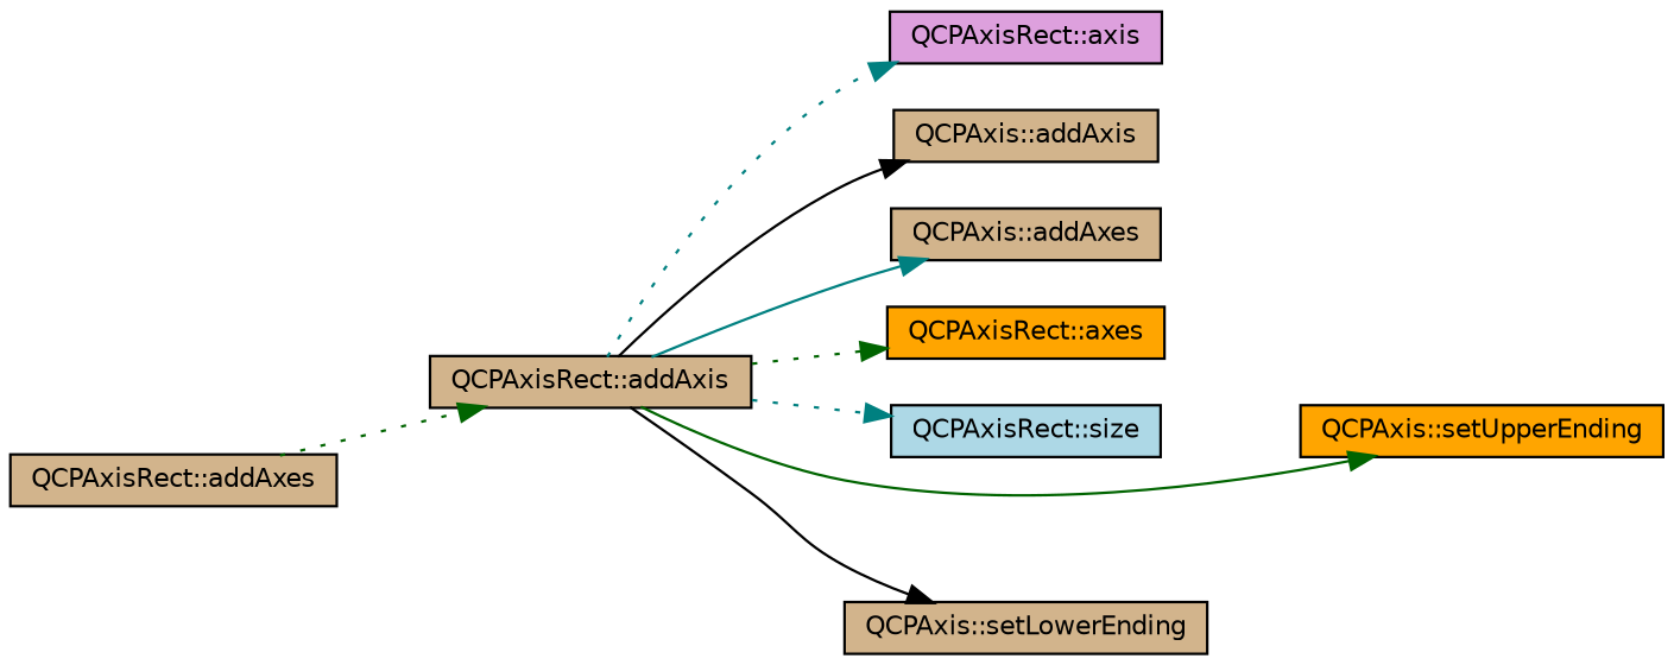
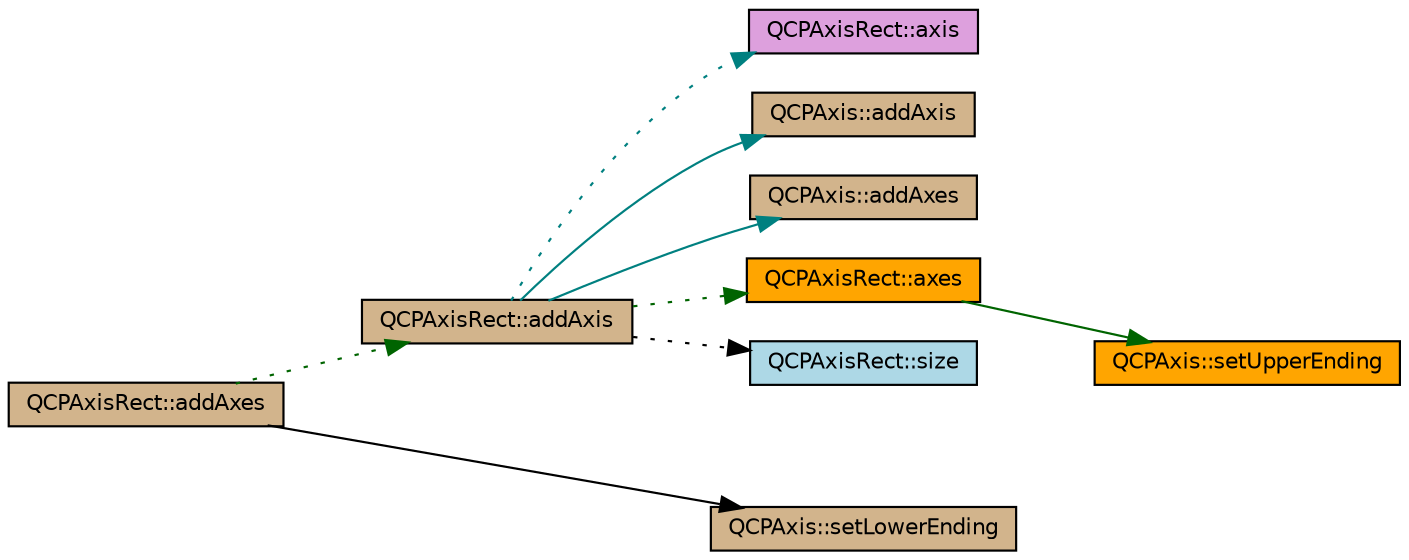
  digraph {
    rankdir=LR
    node [color=black fillcolor=tan fontname=Helvetica fontsize=10 shape=record style=filled]
    edge [color=darkgreen fontname=Helvetica fontsize=10 labelfontname=Helvetica labelfontsize=10 style=dotted]
    n1 [fontcolor=black height=0.2 label="QCPAxisRect::addAxes" width=0.4]
    n2 [height=0.2 label="QCPAxisRect::addAxis" width=0.4]
    n3 [fillcolor=plum height=0.2 label="QCPAxisRect::axis" width=0.4]
    n4 [height=0.2 label="QCPAxis::addAxis" width=0.4]
    n5 [height=0.2 label="QCPAxis::addAxes" width=0.4]
    n6 [fillcolor=orange height=0.2 label="QCPAxisRect::axes" width=0.4]
    n7 [fillcolor=lightblue height=0.2 label="QCPAxisRect::size" width=0.4]
    n8 [height=0.2 label="QCPAxis::setLowerEnding" width=0.4]
    n9 [fillcolor=orange height=0.2 label="QCPAxis::setUpperEnding" width=0.4]
    n1 -> n2
    n2 -> n3 [color=teal]
-   n2 -> n4 [color=black style=solid]
+   n2 -> n4 [color=teal style=solid]
    n2 -> n5 [color=teal style=solid]
    n2 -> n6
-   n2 -> n7 [color=teal]
-   n2 -> n8 [color=black style=solid]
-   n2 -> n9 [style=solid]
+   n2 -> n7 [color=black]
+   n1 -> n8 [color=black style=solid]
+   n6 -> n9 [style=solid]
  }
